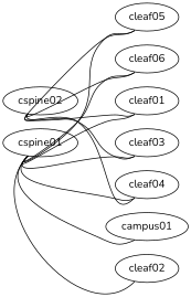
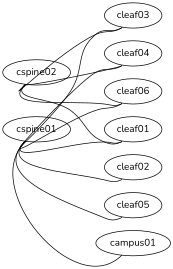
  graph {
    fontname=Nunito
    rankdir=LR
    node [config="./helper_scripts/extra_switch_config.sh" fontname=Nunito function=leaf memory=1024 os="CumulusCommunity/cumulus-vx" version="3.5.3"]
    edge [fontname=Nunito headport=swp31 tailport=swp1]
    cspine01 [function=spine mgmt_ip="192.168.200.101"]
    cleaf01 [mgmt_ip="192.168.200.1"]
    cleaf02 [mgmt_ip="192.168.200.2"]
    cleaf03 [mgmt_ip="192.168.200.3"]
    cleaf04 [mgmt_ip="192.168.200.4"]
    cleaf05 [mgmt_ip="192.168.200.5"]
    cleaf06 [mgmt_ip="192.168.200.6"]
    campus01 [mgmt_ip="192.168.200.201"]
    cspine02 [function=spine mgmt_ip="192.168.200.102"]
    cspine01 -- cleaf01
    cspine01 -- cleaf02 [tailport=swp2]
    cspine01 -- cleaf03 [tailport=swp3]
    cspine01 -- cleaf04 [tailport=swp4]
    cspine01 -- cleaf05 [tailport=swp5]
    cspine01 -- cleaf06 [tailport=swp6]
    cspine01 -- campus01 [headport=swp1 tailport=swp7]
    cspine02 -- cleaf01 [headport=swp32]
    cspine02 -- cleaf03 [headport=swp32 tailport=swp3]
    cspine02 -- cleaf04 [headport=swp32 tailport=swp4]
-   cspine02 -- cleaf05 [headport=swp32 tailport=swp5]
    cspine02 -- cleaf06 [headport=swp32 tailport=swp6]
  }
